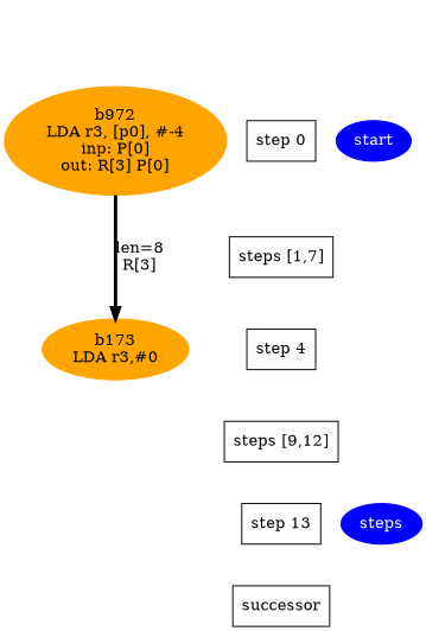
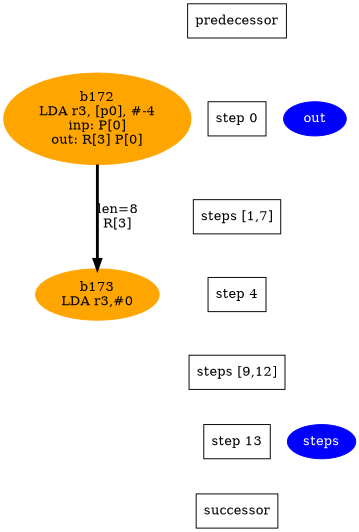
  digraph {
    node [shape=box]
    edge [weight=9000 style=invis]
-   n1 [color=orange fontcolor=black label="b972\nLDA r3, [p0], #-4\ninp: P[0]\nout: R[3] P[0]" style=filled shape=""]
+   n1 [color=orange fontcolor=black label="b172\nLDA r3, [p0], #-4\ninp: P[0]\nout: R[3] P[0]" style=filled shape=""]
    n2 [label="step 0"]
    n3 [color=orange fontcolor=black label="b173\nLDA r3,#0" style=filled shape=""]
    n4 [label="step 4"]
-   n5 [color=blue fontcolor=white label=start style=filled shape=""]
+   n5 [color=blue fontcolor=white label=out style=filled shape=""]
    n6 [color=blue fontcolor=white label=steps style=filled shape=""]
    n7 [label="step 13"]
    n8 [label="steps [1,7]"]
    n9 [label="steps [9,12]"]
    n10 [label=successor]
+   n11 [label=predecessor]
    subgraph sub_1 {
      rank=same
      n1
      n2
    }
    subgraph sub_2 {
      rank=same
      n3
      n4
    }
    subgraph sub_3 {
      rank=same
      n2
      n5
    }
    subgraph sub_4 {
      rank=same
      n6
      n7
    }
    n1 -> n3 [color=black fontcolor=black label="len=8\nR[3]" penwidth=3 weight=1000 style=""]
    n2 -> n8
    n4 -> n9
    n7 -> n10
    n8 -> n4
    n9 -> n7
+   n11 -> n2
  }
